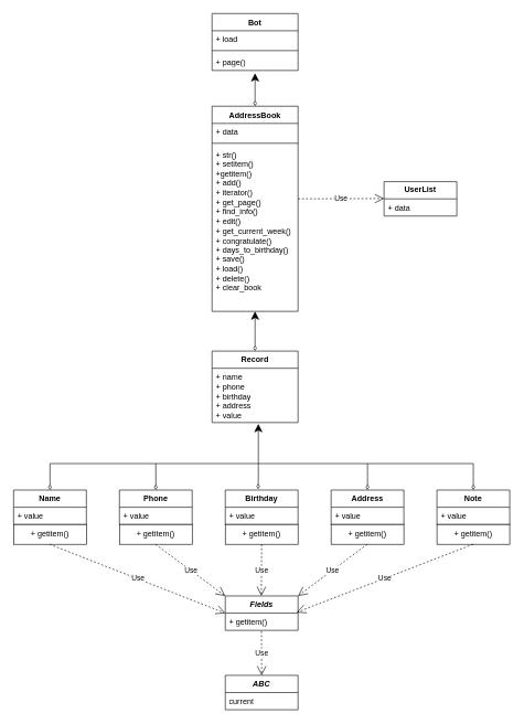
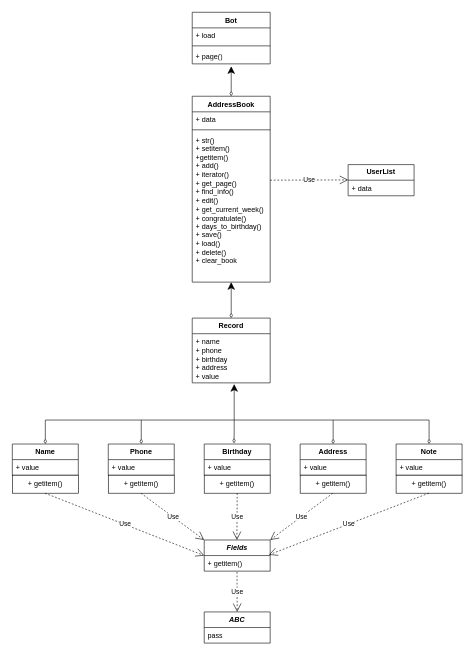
  <mxCell id="0" />
  <mxCell id="1" parent="0" />
  <mxCell id="2" value="Bot" style="swimlane;fontStyle=1;align=center;verticalAlign=top;childLayout=stackLayout;horizontal=1;startSize=26;horizontalStack=0;resizeParent=1;resizeParentMax=0;resizeLast=0;collapsible=1;marginBottom=0;whiteSpace=wrap;html=1;" parent="1" vertex="1"><mxGeometry x="320" width="130" height="86" as="geometry" y="20" /></mxCell>
  <mxCell id="3" value="+ load" style="text;strokeColor=none;fillColor=none;align=left;verticalAlign=top;spacingLeft=4;spacingRight=4;overflow=hidden;rotatable=0;points=[[0,0.5],[1,0.5]];portConstraint=eastwest;whiteSpace=wrap;html=1;" parent="2" vertex="1"><mxGeometry y="26" width="130" height="26" as="geometry" /></mxCell>
  <mxCell id="4" value="" style="line;strokeWidth=1;fillColor=none;align=left;verticalAlign=middle;spacingTop=-1;spacingLeft=3;spacingRight=3;rotatable=0;labelPosition=right;points=[];portConstraint=eastwest;strokeColor=inherit;" parent="2" vertex="1"><mxGeometry y="52" width="130" height="8" as="geometry" /></mxCell>
  <mxCell id="5" value="+ page()" style="text;strokeColor=none;fillColor=none;align=left;verticalAlign=top;spacingLeft=4;spacingRight=4;overflow=hidden;rotatable=0;points=[[0,0.5],[1,0.5]];portConstraint=eastwest;whiteSpace=wrap;html=1;" parent="2" vertex="1"><mxGeometry y="60" width="130" height="26" as="geometry" /></mxCell>
  <mxCell id="6" value="AddressBook" style="swimlane;fontStyle=1;align=center;verticalAlign=top;childLayout=stackLayout;horizontal=1;startSize=26;horizontalStack=0;resizeParent=1;resizeParentMax=0;resizeLast=0;collapsible=1;marginBottom=0;whiteSpace=wrap;html=1;" parent="1" vertex="1"><mxGeometry x="320" y="160" width="130" height="310" as="geometry" /></mxCell>
  <mxCell id="7" value="+ data" style="text;strokeColor=none;fillColor=none;align=left;verticalAlign=top;spacingLeft=4;spacingRight=4;overflow=hidden;rotatable=0;points=[[0,0.5],[1,0.5]];portConstraint=eastwest;whiteSpace=wrap;html=1;" parent="6" vertex="1"><mxGeometry y="26" width="130" height="26" as="geometry" /></mxCell>
  <mxCell id="8" value="" style="line;strokeWidth=1;fillColor=none;align=left;verticalAlign=middle;spacingTop=-1;spacingLeft=3;spacingRight=3;rotatable=0;labelPosition=right;points=[];portConstraint=eastwest;strokeColor=inherit;" parent="6" vertex="1"><mxGeometry y="52" width="130" height="8" as="geometry" /></mxCell>
  <mxCell id="9" value="+ str()&lt;br&gt;+ setitem()&lt;br&gt;+getitem()&lt;br&gt;+ add()&lt;br&gt;+&amp;nbsp;iterator()&lt;br&gt;+&amp;nbsp;get_page()&lt;br&gt;+&amp;nbsp;find_info()&lt;br&gt;+&amp;nbsp;edit()&lt;br&gt;+&amp;nbsp;get_current_week()&lt;br&gt;+ congratulate()&lt;br&gt;+&amp;nbsp;days_to_birthday()&lt;br&gt;+&amp;nbsp;save()&lt;br&gt;+&amp;nbsp;load()&lt;br&gt;+&amp;nbsp;delete()&lt;br&gt;+&amp;nbsp;clear_book" style="text;strokeColor=none;fillColor=none;align=left;verticalAlign=top;spacingLeft=4;spacingRight=4;overflow=hidden;rotatable=0;points=[[0,0.5],[1,0.5]];portConstraint=eastwest;whiteSpace=wrap;html=1;" parent="6" vertex="1"><mxGeometry y="60" width="130" height="250" as="geometry" /></mxCell>
  <mxCell id="10" value="&lt;b&gt;UserList&lt;/b&gt;" style="swimlane;fontStyle=0;childLayout=stackLayout;horizontal=1;startSize=26;fillColor=none;horizontalStack=0;resizeParent=1;resizeParentMax=0;resizeLast=0;collapsible=1;marginBottom=0;whiteSpace=wrap;html=1;" parent="1" vertex="1"><mxGeometry x="580" y="274" width="110" height="52" as="geometry" /></mxCell>
  <mxCell id="11" value="+ data" style="text;strokeColor=none;fillColor=none;align=left;verticalAlign=top;spacingLeft=4;spacingRight=4;overflow=hidden;rotatable=0;points=[[0,0.5],[1,0.5]];portConstraint=eastwest;whiteSpace=wrap;html=1;" parent="10" vertex="1"><mxGeometry y="26" width="110" height="26" as="geometry" /></mxCell>
  <mxCell id="12" value="&lt;b&gt;Record&lt;/b&gt;" style="swimlane;fontStyle=0;childLayout=stackLayout;horizontal=1;startSize=26;fillColor=none;horizontalStack=0;resizeParent=1;resizeParentMax=0;resizeLast=0;collapsible=1;marginBottom=0;whiteSpace=wrap;html=1;" parent="1" vertex="1"><mxGeometry x="320" y="530" width="130" height="108" as="geometry" /></mxCell>
  <mxCell id="13" value="+ name&lt;br&gt;+ phone&lt;br&gt;+ birthday&lt;br&gt;+ address&lt;br&gt;+ value" style="text;strokeColor=none;fillColor=none;align=left;verticalAlign=top;spacingLeft=4;spacingRight=4;overflow=hidden;rotatable=0;points=[[0,0.5],[1,0.5]];portConstraint=eastwest;whiteSpace=wrap;html=1;" parent="12" vertex="1"><mxGeometry y="26" width="130" height="82" as="geometry" /></mxCell>
  <mxCell id="14" value="&lt;b&gt;Phone&lt;/b&gt;" style="swimlane;fontStyle=0;childLayout=stackLayout;horizontal=1;startSize=26;fillColor=none;horizontalStack=0;resizeParent=1;resizeParentMax=0;resizeLast=0;collapsible=1;marginBottom=0;whiteSpace=wrap;html=1;" parent="1" vertex="1"><mxGeometry x="180" y="740" width="110" height="52" as="geometry" /></mxCell>
  <mxCell id="15" value="+ value" style="text;strokeColor=none;fillColor=none;align=left;verticalAlign=top;spacingLeft=4;spacingRight=4;overflow=hidden;rotatable=0;points=[[0,0.5],[1,0.5]];portConstraint=eastwest;whiteSpace=wrap;html=1;" parent="14" vertex="1"><mxGeometry y="26" width="110" height="26" as="geometry" /></mxCell>
  <mxCell id="16" value="&lt;b&gt;Birthday&lt;/b&gt;" style="swimlane;fontStyle=0;childLayout=stackLayout;horizontal=1;startSize=26;fillColor=none;horizontalStack=0;resizeParent=1;resizeParentMax=0;resizeLast=0;collapsible=1;marginBottom=0;whiteSpace=wrap;html=1;" parent="1" vertex="1"><mxGeometry x="340" y="740" width="110" height="52" as="geometry" /></mxCell>
  <mxCell id="17" value="+ value" style="text;strokeColor=none;fillColor=none;align=left;verticalAlign=top;spacingLeft=4;spacingRight=4;overflow=hidden;rotatable=0;points=[[0,0.5],[1,0.5]];portConstraint=eastwest;whiteSpace=wrap;html=1;" parent="16" vertex="1"><mxGeometry y="26" width="110" height="26" as="geometry" /></mxCell>
  <mxCell id="18" value="&lt;b&gt;Name&lt;/b&gt;" style="swimlane;fontStyle=0;childLayout=stackLayout;horizontal=1;startSize=26;fillColor=none;horizontalStack=0;resizeParent=1;resizeParentMax=0;resizeLast=0;collapsible=1;marginBottom=0;whiteSpace=wrap;html=1;" parent="1" vertex="1"><mxGeometry x="20" y="740" width="110" height="52" as="geometry" /></mxCell>
  <mxCell id="19" value="+ value" style="text;strokeColor=none;fillColor=none;align=left;verticalAlign=top;spacingLeft=4;spacingRight=4;overflow=hidden;rotatable=0;points=[[0,0.5],[1,0.5]];portConstraint=eastwest;whiteSpace=wrap;html=1;" parent="18" vertex="1"><mxGeometry y="26" width="110" height="26" as="geometry" /></mxCell>
  <mxCell id="20" value="&lt;b&gt;&lt;i&gt;Fields&lt;/i&gt;&lt;/b&gt;" style="swimlane;fontStyle=0;childLayout=stackLayout;horizontal=1;startSize=26;fillColor=none;horizontalStack=0;resizeParent=1;resizeParentMax=0;resizeLast=0;collapsible=1;marginBottom=0;whiteSpace=wrap;html=1;" parent="1" vertex="1"><mxGeometry x="340" y="900" width="110" height="52" as="geometry" /></mxCell>
  <mxCell id="21" value="+ getitem()" style="text;strokeColor=none;fillColor=none;align=left;verticalAlign=top;spacingLeft=4;spacingRight=4;overflow=hidden;rotatable=0;points=[[0,0.5],[1,0.5]];portConstraint=eastwest;whiteSpace=wrap;html=1;" parent="20" vertex="1"><mxGeometry y="26" width="110" height="26" as="geometry" /></mxCell>
  <mxCell id="22" value="&lt;b&gt;&lt;i&gt;ABC&lt;/i&gt;&lt;/b&gt;" style="swimlane;fontStyle=0;childLayout=stackLayout;horizontal=1;startSize=26;fillColor=none;horizontalStack=0;resizeParent=1;resizeParentMax=0;resizeLast=0;collapsible=1;marginBottom=0;whiteSpace=wrap;html=1;" parent="1" vertex="1"><mxGeometry x="340" y="1020" width="110" height="52" as="geometry" /></mxCell>
- <mxCell id="23" value="current" style="text;strokeColor=none;fillColor=none;align=left;verticalAlign=top;spacingLeft=4;spacingRight=4;overflow=hidden;rotatable=0;points=[[0,0.5],[1,0.5]];portConstraint=eastwest;whiteSpace=wrap;html=1;" parent="22" vertex="1"><mxGeometry y="26" width="110" height="26" as="geometry" /></mxCell>
+ <mxCell id="23" value="pass" style="text;strokeColor=none;fillColor=none;align=left;verticalAlign=top;spacingLeft=4;spacingRight=4;overflow=hidden;rotatable=0;points=[[0,0.5],[1,0.5]];portConstraint=eastwest;whiteSpace=wrap;html=1;" parent="22" vertex="1"><mxGeometry y="26" width="110" height="26" as="geometry" /></mxCell>
  <mxCell id="24" value="&lt;b&gt;Address&lt;/b&gt;" style="swimlane;fontStyle=0;childLayout=stackLayout;horizontal=1;startSize=26;fillColor=none;horizontalStack=0;resizeParent=1;resizeParentMax=0;resizeLast=0;collapsible=1;marginBottom=0;whiteSpace=wrap;html=1;" vertex="1" parent="1"><mxGeometry x="500" y="740" width="110" height="52" as="geometry" /></mxCell>
  <mxCell id="25" value="+ value" style="text;strokeColor=none;fillColor=none;align=left;verticalAlign=top;spacingLeft=4;spacingRight=4;overflow=hidden;rotatable=0;points=[[0,0.5],[1,0.5]];portConstraint=eastwest;whiteSpace=wrap;html=1;" vertex="1" parent="24"><mxGeometry y="26" width="110" height="26" as="geometry" /></mxCell>
  <mxCell id="26" value="&lt;b&gt;Note&lt;/b&gt;" style="swimlane;fontStyle=0;childLayout=stackLayout;horizontal=1;startSize=26;fillColor=none;horizontalStack=0;resizeParent=1;resizeParentMax=0;resizeLast=0;collapsible=1;marginBottom=0;whiteSpace=wrap;html=1;" vertex="1" parent="1"><mxGeometry x="660" y="740" width="110" height="52" as="geometry" /></mxCell>
  <mxCell id="27" value="+ value" style="text;strokeColor=none;fillColor=none;align=left;verticalAlign=top;spacingLeft=4;spacingRight=4;overflow=hidden;rotatable=0;points=[[0,0.5],[1,0.5]];portConstraint=eastwest;whiteSpace=wrap;html=1;" vertex="1" parent="26"><mxGeometry y="26" width="110" height="26" as="geometry" /></mxCell>
  <mxCell id="28" value="" style="endArrow=classic;endSize=10;endFill=1;shadow=0;strokeWidth=1;rounded=0;edgeStyle=elbowEdgeStyle;elbow=vertical;startArrow=diamondThin;startFill=0;entryX=0.5;entryY=1.154;entryDx=0;entryDy=0;entryPerimeter=0;" edge="1" parent="1" target="5"><mxGeometry width="160" relative="1" as="geometry"><mxPoint x="385" y="160" as="sourcePoint" /><mxPoint x="220" y="240" as="targetPoint" /></mxGeometry></mxCell>
  <mxCell id="29" value="+ getitem()" style="html=1;whiteSpace=wrap;" vertex="1" parent="1"><mxGeometry x="20" y="792" width="110" height="30" as="geometry" /></mxCell>
  <mxCell id="30" value="+ getitem()" style="html=1;whiteSpace=wrap;" vertex="1" parent="1"><mxGeometry x="180" y="792" width="110" height="30" as="geometry" /></mxCell>
  <mxCell id="31" value="+ getitem()" style="html=1;whiteSpace=wrap;" vertex="1" parent="1"><mxGeometry x="340" y="792" width="110" height="30" as="geometry" /></mxCell>
  <mxCell id="32" value="+ getitem()" style="html=1;whiteSpace=wrap;" vertex="1" parent="1"><mxGeometry x="500" y="792" width="110" height="30" as="geometry" /></mxCell>
  <mxCell id="33" value="+ getitem()" style="html=1;whiteSpace=wrap;" vertex="1" parent="1"><mxGeometry x="660" y="792" width="110" height="30" as="geometry" /></mxCell>
  <mxCell id="34" value="Use" style="endArrow=open;endSize=12;dashed=1;html=1;rounded=0;" edge="1" parent="1"><mxGeometry width="160" relative="1" as="geometry"><mxPoint x="450" y="300" as="sourcePoint" /><mxPoint x="580" y="299.5" as="targetPoint" /></mxGeometry></mxCell>
  <mxCell id="35" value="Use" style="endArrow=open;endSize=12;dashed=1;html=1;rounded=0;exitX=0.497;exitY=1.051;exitDx=0;exitDy=0;exitPerimeter=0;entryX=0.5;entryY=0;entryDx=0;entryDy=0;" edge="1" parent="1" source="21" target="22"><mxGeometry width="160" relative="1" as="geometry"><mxPoint x="470" y="950.5" as="sourcePoint" /><mxPoint x="600" y="950" as="targetPoint" /></mxGeometry></mxCell>
  <mxCell id="36" value="Use" style="endArrow=open;endSize=12;dashed=1;html=1;rounded=0;exitX=0.5;exitY=1;exitDx=0;exitDy=0;entryX=0.5;entryY=0;entryDx=0;entryDy=0;" edge="1" parent="1" source="31"><mxGeometry width="160" relative="1" as="geometry"><mxPoint x="394.5" y="833" as="sourcePoint" /><mxPoint x="394.5" y="900" as="targetPoint" /></mxGeometry></mxCell>
  <mxCell id="37" value="Use" style="endArrow=open;endSize=12;dashed=1;html=1;rounded=0;exitX=0.497;exitY=1.051;exitDx=0;exitDy=0;exitPerimeter=0;entryX=0;entryY=0.5;entryDx=0;entryDy=0;" edge="1" parent="1" target="20"><mxGeometry width="160" relative="1" as="geometry"><mxPoint x="74.5" y="822" as="sourcePoint" /><mxPoint x="74.5" y="889" as="targetPoint" /></mxGeometry></mxCell>
  <mxCell id="38" value="Use" style="endArrow=open;endSize=12;dashed=1;html=1;rounded=0;exitX=0.497;exitY=1.051;exitDx=0;exitDy=0;exitPerimeter=0;entryX=0;entryY=0;entryDx=0;entryDy=0;" edge="1" parent="1" target="20"><mxGeometry x="0.015" width="160" relative="1" as="geometry"><mxPoint x="234.5" y="822" as="sourcePoint" /><mxPoint x="234.5" y="889" as="targetPoint" /><mxPoint as="offset" /></mxGeometry></mxCell>
  <mxCell id="39" value="Use" style="endArrow=open;endSize=12;dashed=1;html=1;rounded=0;exitX=0.497;exitY=1.051;exitDx=0;exitDy=0;exitPerimeter=0;entryX=1;entryY=0;entryDx=0;entryDy=0;" edge="1" parent="1" target="20"><mxGeometry width="160" relative="1" as="geometry"><mxPoint x="554.5" y="822" as="sourcePoint" /><mxPoint x="554.5" y="889" as="targetPoint" /></mxGeometry></mxCell>
  <mxCell id="40" value="Use" style="endArrow=open;endSize=12;dashed=1;html=1;rounded=0;exitX=0.497;exitY=1.051;exitDx=0;exitDy=0;exitPerimeter=0;entryX=0.982;entryY=-0.051;entryDx=0;entryDy=0;entryPerimeter=0;" edge="1" parent="1" target="21"><mxGeometry width="160" relative="1" as="geometry"><mxPoint x="714.5" y="822" as="sourcePoint" /><mxPoint x="714.5" y="889" as="targetPoint" /></mxGeometry></mxCell>
  <mxCell id="41" value="" style="endArrow=classic;endSize=10;endFill=1;shadow=0;strokeWidth=1;rounded=0;edgeStyle=elbowEdgeStyle;elbow=vertical;startArrow=diamondThin;startFill=0;exitX=0.5;exitY=0;exitDx=0;exitDy=0;" edge="1" parent="1" source="18"><mxGeometry width="160" relative="1" as="geometry"><mxPoint x="60" y="620" as="sourcePoint" /><mxPoint x="390" y="640" as="targetPoint" /><Array as="points"><mxPoint x="330" y="700" /><mxPoint x="390" y="630" /><mxPoint x="380" y="700" /><mxPoint x="370" y="700" /><mxPoint x="340" y="700" /><mxPoint x="390" y="640" /><mxPoint x="370" y="700" /><mxPoint x="220" y="620" /></Array></mxGeometry></mxCell>
  <mxCell id="42" value="" style="endArrow=none;html=1;rounded=0;startArrow=diamondThin;startFill=0;exitX=0.452;exitY=-0.021;exitDx=0;exitDy=0;exitPerimeter=0;" edge="1" parent="1" source="16"><mxGeometry width="50" height="50" relative="1" as="geometry"><mxPoint x="570" y="615" as="sourcePoint" /><mxPoint x="390" y="700" as="targetPoint" /><Array as="points"><mxPoint x="390" y="720" /></Array></mxGeometry></mxCell>
  <mxCell id="43" value="" style="endArrow=none;html=1;rounded=0;startArrow=diamondThin;startFill=0;exitX=0.5;exitY=0;exitDx=0;exitDy=0;" edge="1" parent="1" source="24"><mxGeometry width="50" height="50" relative="1" as="geometry"><mxPoint x="530" y="590" as="sourcePoint" /><mxPoint x="555" y="700" as="targetPoint" /><Array as="points"><mxPoint x="555" y="720" /></Array></mxGeometry></mxCell>
  <mxCell id="44" value="" style="endArrow=none;html=1;rounded=0;startArrow=diamondThin;startFill=0;exitX=0.5;exitY=0;exitDx=0;exitDy=0;" edge="1" parent="1" source="26"><mxGeometry width="50" height="50" relative="1" as="geometry"><mxPoint x="590" y="635" as="sourcePoint" /><mxPoint x="390" y="700" as="targetPoint" /><Array as="points"><mxPoint x="715" y="700" /></Array></mxGeometry></mxCell>
  <mxCell id="45" value="" style="endArrow=none;html=1;rounded=0;startArrow=diamondThin;startFill=0;exitX=0.5;exitY=0;exitDx=0;exitDy=0;" edge="1" parent="1" source="14"><mxGeometry width="50" height="50" relative="1" as="geometry"><mxPoint x="600" y="645" as="sourcePoint" /><mxPoint x="235" y="700" as="targetPoint" /><Array as="points"><mxPoint x="235" y="720" /></Array></mxGeometry></mxCell>
  <mxCell id="46" value="" style="endArrow=classic;endSize=10;endFill=1;shadow=0;strokeWidth=1;rounded=0;edgeStyle=elbowEdgeStyle;elbow=vertical;startArrow=diamondThin;startFill=0;exitX=0.5;exitY=0;exitDx=0;exitDy=0;" edge="1" parent="1" source="12"><mxGeometry width="160" relative="1" as="geometry"><mxPoint x="384.5" y="460" as="sourcePoint" /><mxPoint x="385" y="470" as="targetPoint" /></mxGeometry></mxCell>
